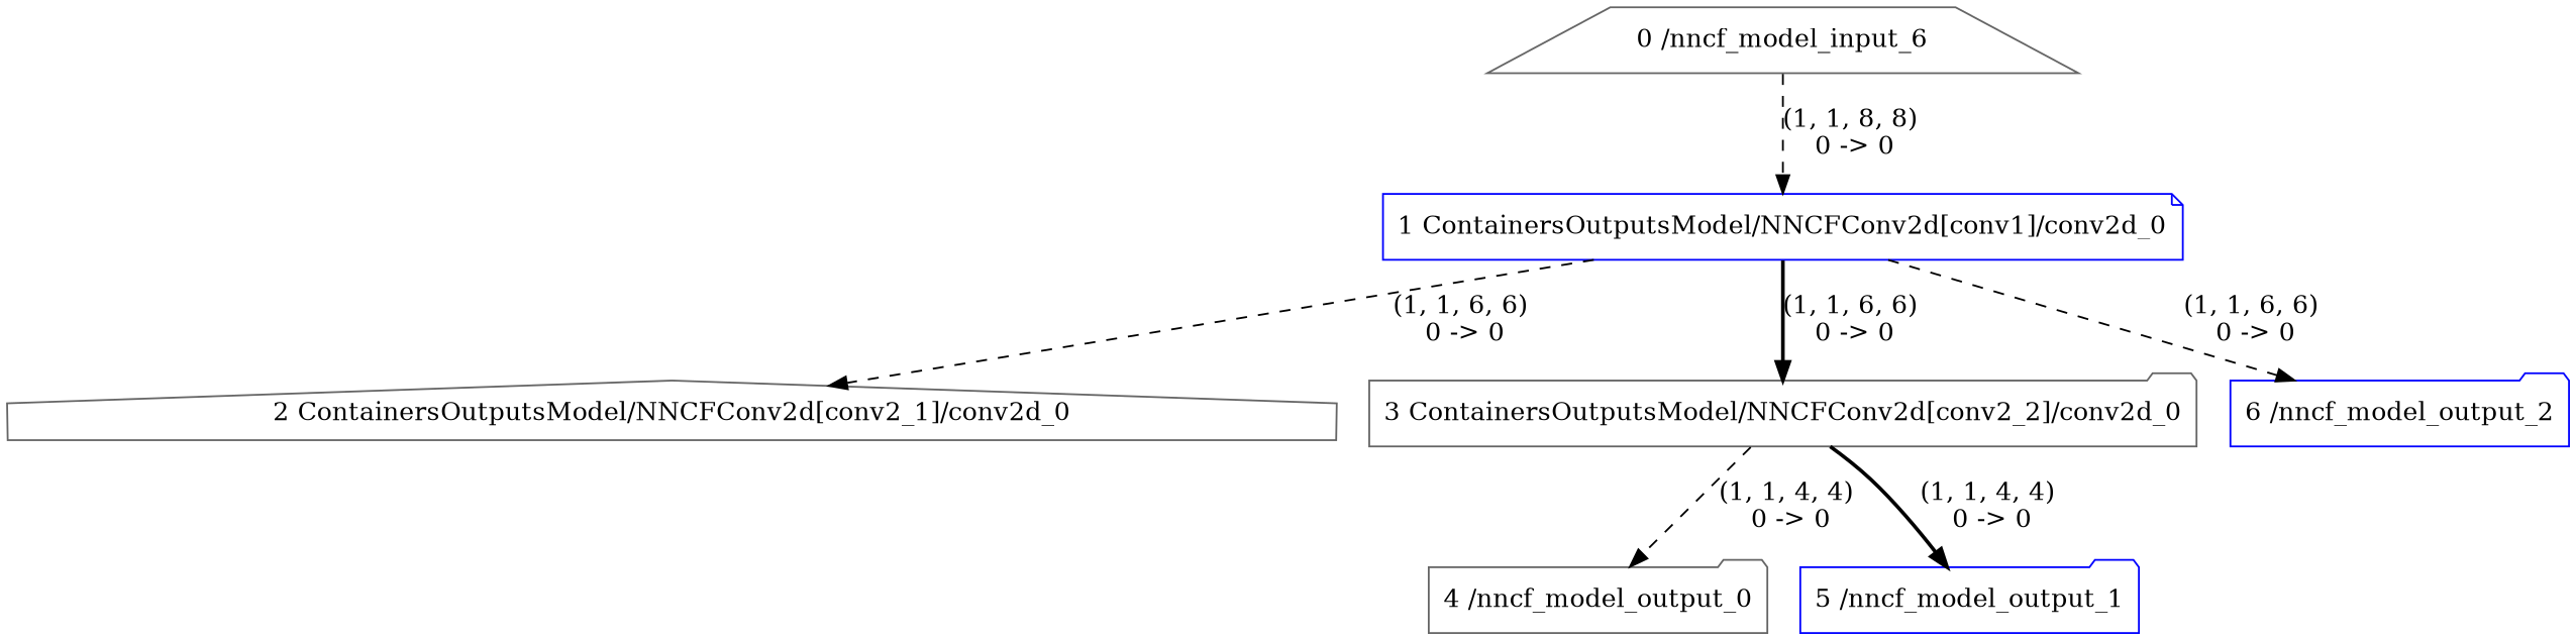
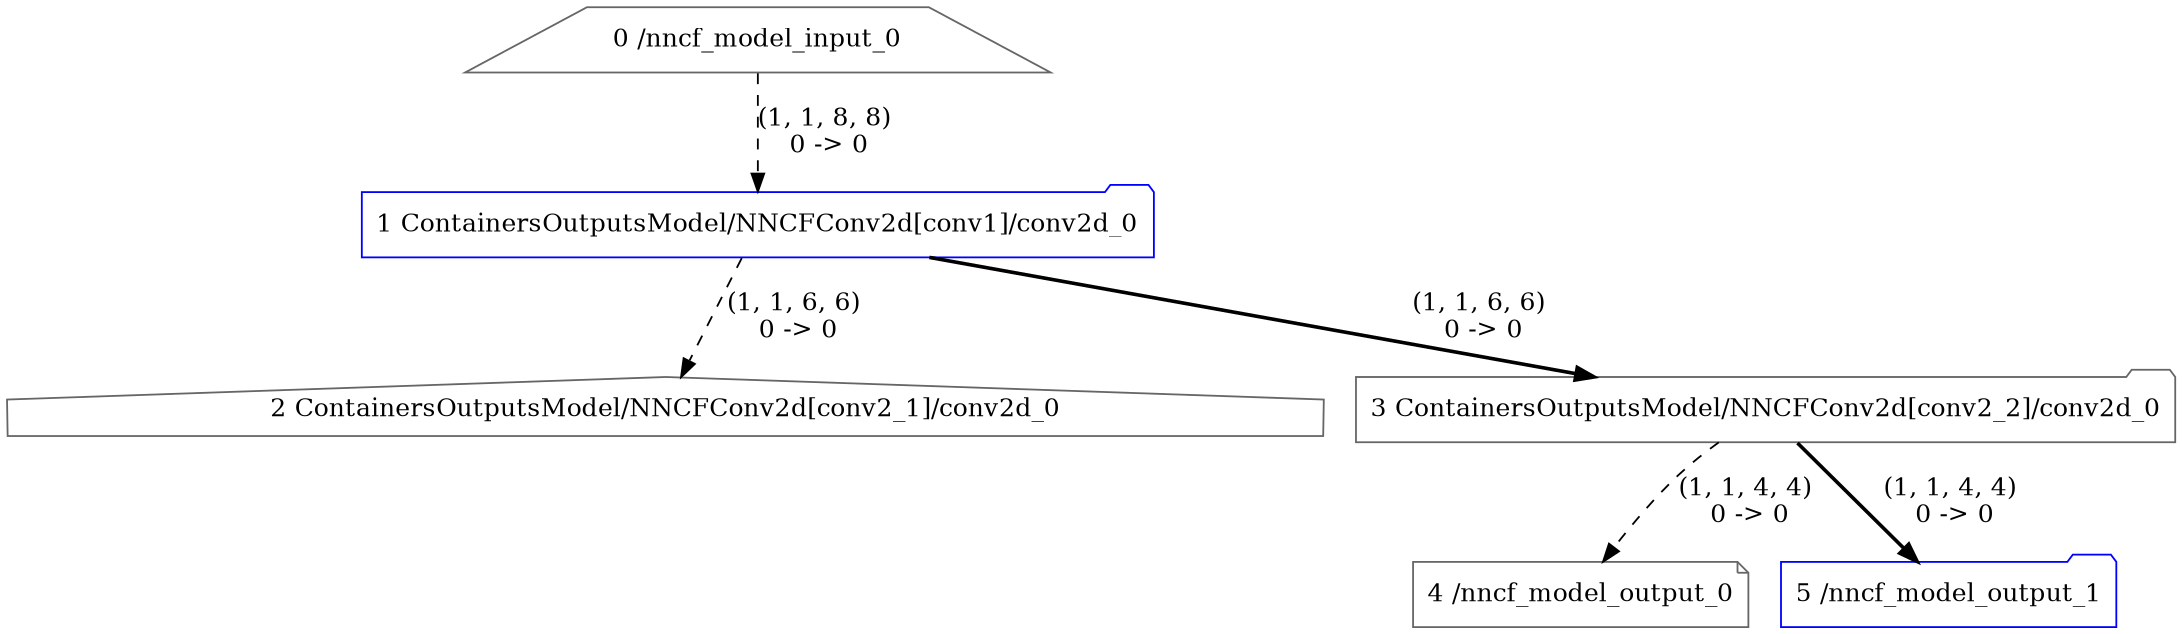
  strict digraph {
    node [color=gray40 shape=folder]
    edge [style=dashed]
-   "0 /nncf_model_input_0" [shape=trapezium label="0 /nncf_model_input_6"]
-   "1 ContainersOutputsModel/NNCFConv2d[conv1]/conv2d_0" [color=blue shape=note]
+   "0 /nncf_model_input_0" [shape=trapezium]
+   "1 ContainersOutputsModel/NNCFConv2d[conv1]/conv2d_0" [color=blue]
    "2 ContainersOutputsModel/NNCFConv2d[conv2_1]/conv2d_0" [shape=house]
    "3 ContainersOutputsModel/NNCFConv2d[conv2_2]/conv2d_0"
-   "6 /nncf_model_output_2" [color=blue]
-   "4 /nncf_model_output_0"
+   "4 /nncf_model_output_0" [shape=note]
    "5 /nncf_model_output_1" [color=blue]
    "0 /nncf_model_input_0" -> "1 ContainersOutputsModel/NNCFConv2d[conv1]/conv2d_0" [label="(1, 1, 8, 8) \n0 -> 0"]
    "1 ContainersOutputsModel/NNCFConv2d[conv1]/conv2d_0" -> "2 ContainersOutputsModel/NNCFConv2d[conv2_1]/conv2d_0" [label="(1, 1, 6, 6) \n0 -> 0"]
    "1 ContainersOutputsModel/NNCFConv2d[conv1]/conv2d_0" -> "3 ContainersOutputsModel/NNCFConv2d[conv2_2]/conv2d_0" [label="(1, 1, 6, 6) \n0 -> 0" style=bold]
-   "1 ContainersOutputsModel/NNCFConv2d[conv1]/conv2d_0" -> "6 /nncf_model_output_2" [label="(1, 1, 6, 6) \n0 -> 0"]
    "3 ContainersOutputsModel/NNCFConv2d[conv2_2]/conv2d_0" -> "4 /nncf_model_output_0" [label="(1, 1, 4, 4) \n0 -> 0"]
    "3 ContainersOutputsModel/NNCFConv2d[conv2_2]/conv2d_0" -> "5 /nncf_model_output_1" [label="(1, 1, 4, 4) \n0 -> 0" style=bold]
  }
